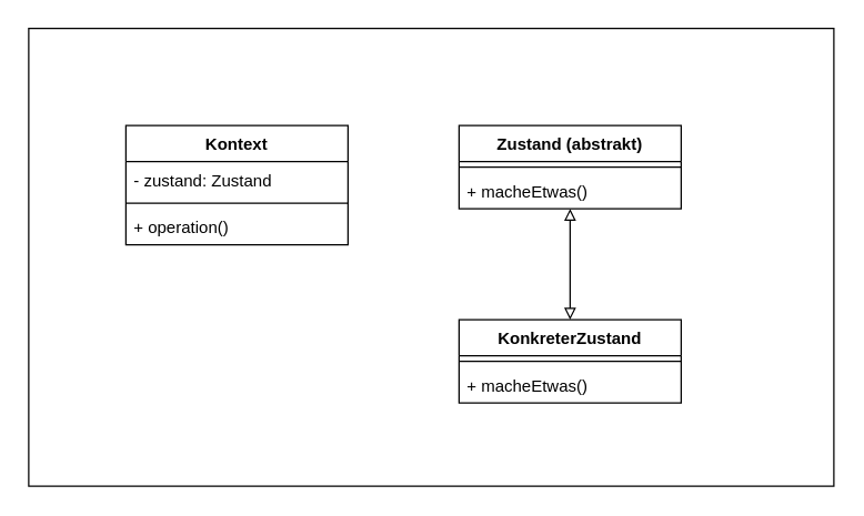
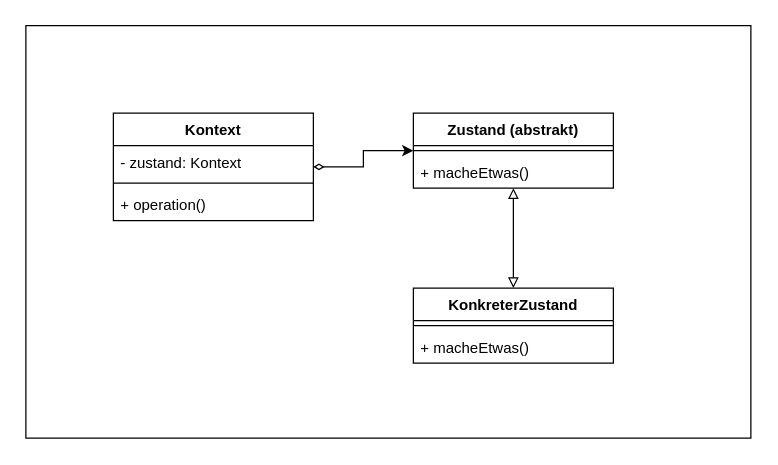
  <mxCell id="0" />
  <mxCell id="1" parent="0" />
  <mxCell id="2" value="" style="rounded=0;whiteSpace=wrap;html=1;" vertex="1" parent="1"><mxGeometry x="20" y="20" width="580" height="330" as="geometry" /></mxCell>
+ <mxCell id="3" value="" style="edgeStyle=orthogonalEdgeStyle;rounded=0;orthogonalLoop=1;jettySize=auto;html=1;startArrow=diamondThin;startFill=0;" edge="1" parent="1" source="4" target="9"><mxGeometry relative="1" as="geometry" /></mxCell>
  <mxCell id="4" value="Kontext" style="swimlane;fontStyle=1;align=center;verticalAlign=top;childLayout=stackLayout;horizontal=1;startSize=26;horizontalStack=0;resizeParent=1;resizeParentMax=0;resizeLast=0;collapsible=1;marginBottom=0;" vertex="1" parent="1"><mxGeometry x="90" y="90" width="160" height="86" as="geometry" /></mxCell>
- <mxCell id="5" value="- zustand: Zustand" style="text;strokeColor=none;fillColor=none;align=left;verticalAlign=top;spacingLeft=4;spacingRight=4;overflow=hidden;rotatable=0;points=[[0,0.5],[1,0.5]];portConstraint=eastwest;" vertex="1" parent="4"><mxGeometry y="26" width="160" height="26" as="geometry" /></mxCell>
+ <mxCell id="5" value="- zustand: Kontext" style="text;strokeColor=none;fillColor=none;align=left;verticalAlign=top;spacingLeft=4;spacingRight=4;overflow=hidden;rotatable=0;points=[[0,0.5],[1,0.5]];portConstraint=eastwest;" vertex="1" parent="4"><mxGeometry y="26" width="160" height="26" as="geometry" /></mxCell>
  <mxCell id="6" value="" style="line;strokeWidth=1;fillColor=none;align=left;verticalAlign=middle;spacingTop=-1;spacingLeft=3;spacingRight=3;rotatable=0;labelPosition=right;points=[];portConstraint=eastwest;" vertex="1" parent="4"><mxGeometry y="52" width="160" height="8" as="geometry" /></mxCell>
  <mxCell id="7" value="+ operation()" style="text;strokeColor=none;fillColor=none;align=left;verticalAlign=top;spacingLeft=4;spacingRight=4;overflow=hidden;rotatable=0;points=[[0,0.5],[1,0.5]];portConstraint=eastwest;" vertex="1" parent="4"><mxGeometry y="60" width="160" height="26" as="geometry" /></mxCell>
  <mxCell id="8" value="" style="edgeStyle=orthogonalEdgeStyle;rounded=0;orthogonalLoop=1;jettySize=auto;html=1;startArrow=block;startFill=0;endArrow=block;endFill=0;" edge="1" parent="1" source="9" target="12"><mxGeometry relative="1" as="geometry" /></mxCell>
  <mxCell id="9" value="Zustand (abstrakt)" style="swimlane;fontStyle=1;align=center;verticalAlign=top;childLayout=stackLayout;horizontal=1;startSize=26;horizontalStack=0;resizeParent=1;resizeParentMax=0;resizeLast=0;collapsible=1;marginBottom=0;" vertex="1" parent="1"><mxGeometry x="330" y="90" width="160" height="60" as="geometry" /></mxCell>
  <mxCell id="10" value="" style="line;strokeWidth=1;fillColor=none;align=left;verticalAlign=middle;spacingTop=-1;spacingLeft=3;spacingRight=3;rotatable=0;labelPosition=right;points=[];portConstraint=eastwest;" vertex="1" parent="9"><mxGeometry y="26" width="160" height="8" as="geometry" /></mxCell>
  <mxCell id="11" value="+ macheEtwas()" style="text;strokeColor=none;fillColor=none;align=left;verticalAlign=top;spacingLeft=4;spacingRight=4;overflow=hidden;rotatable=0;points=[[0,0.5],[1,0.5]];portConstraint=eastwest;" vertex="1" parent="9"><mxGeometry y="34" width="160" height="26" as="geometry" /></mxCell>
  <mxCell id="12" value="KonkreterZustand" style="swimlane;fontStyle=1;align=center;verticalAlign=top;childLayout=stackLayout;horizontal=1;startSize=26;horizontalStack=0;resizeParent=1;resizeParentMax=0;resizeLast=0;collapsible=1;marginBottom=0;" vertex="1" parent="1"><mxGeometry x="330" y="230" width="160" height="60" as="geometry" /></mxCell>
  <mxCell id="13" value="" style="line;strokeWidth=1;fillColor=none;align=left;verticalAlign=middle;spacingTop=-1;spacingLeft=3;spacingRight=3;rotatable=0;labelPosition=right;points=[];portConstraint=eastwest;" vertex="1" parent="12"><mxGeometry y="26" width="160" height="8" as="geometry" /></mxCell>
  <mxCell id="14" value="+ macheEtwas()" style="text;strokeColor=none;fillColor=none;align=left;verticalAlign=top;spacingLeft=4;spacingRight=4;overflow=hidden;rotatable=0;points=[[0,0.5],[1,0.5]];portConstraint=eastwest;" vertex="1" parent="12"><mxGeometry y="34" width="160" height="26" as="geometry" /></mxCell>
